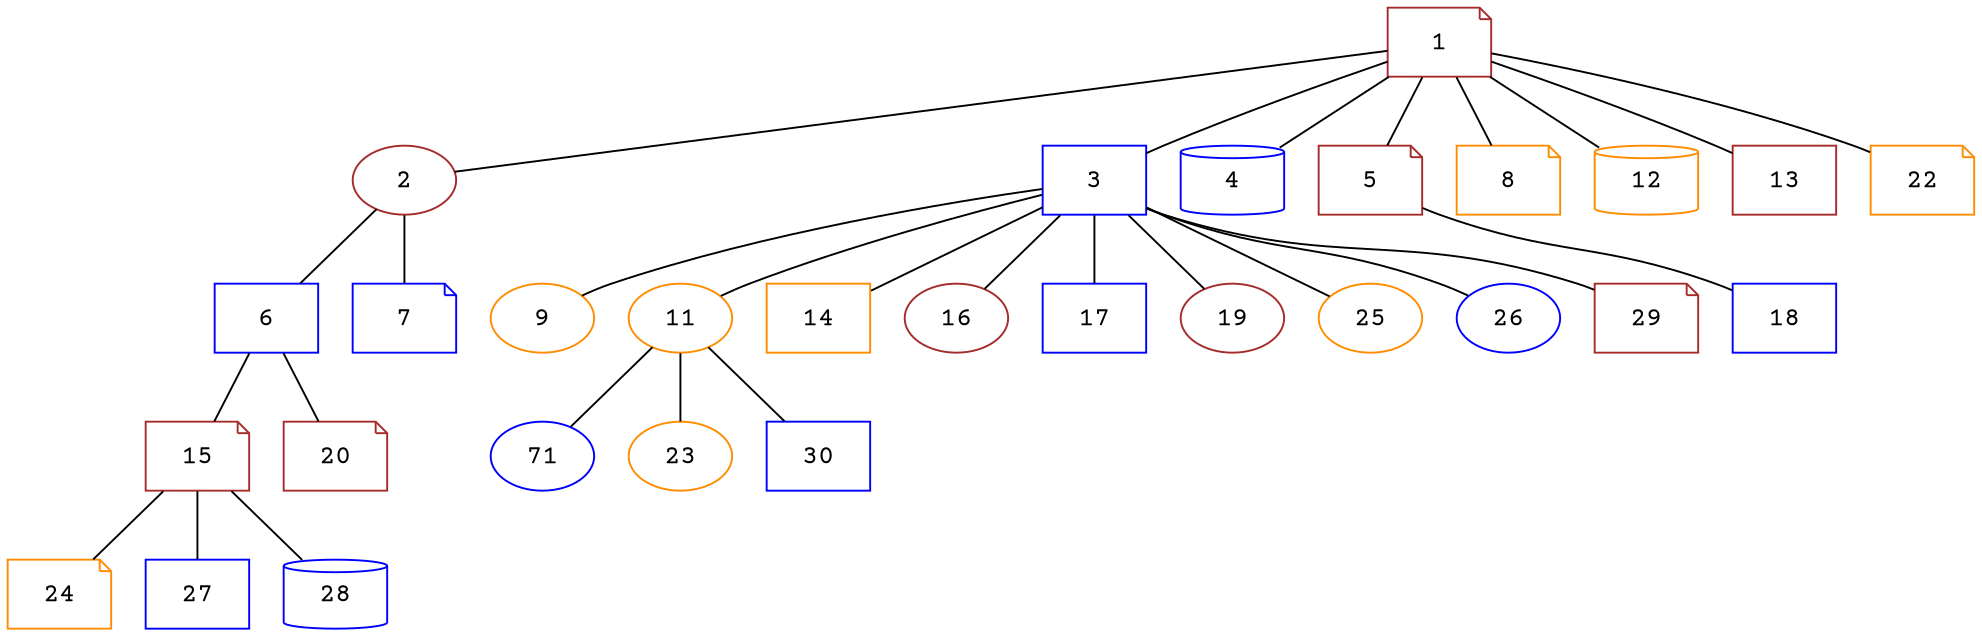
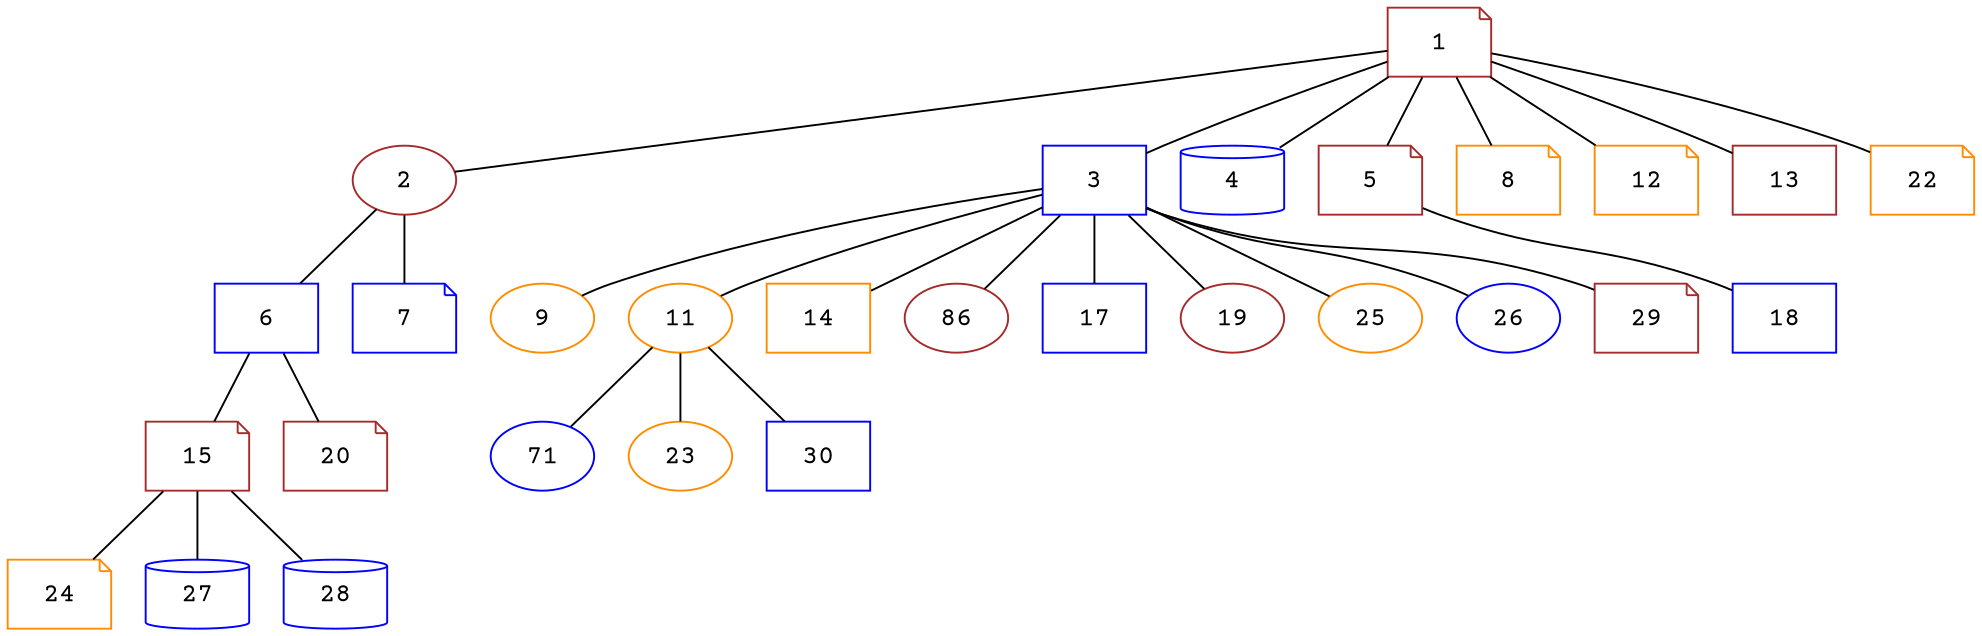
  graph {
    fontname="Courier Prime"
    node [color=blue fontname="Courier Prime" shape=note]
    edge [fontname="Courier Prime"]
    1 [color=brown]
    2 [color=brown shape=ellipse]
    3 [shape=box]
    4 [shape=cylinder]
    5 [color=brown]
    8 [color=darkorange]
-   12 [color=darkorange shape=cylinder]
+   12 [color=darkorange]
    13 [color=brown shape=box]
    22 [color=darkorange]
    6 [shape=box]
    7
    9 [color=darkorange shape=ellipse]
    11 [color=darkorange shape=ellipse]
    14 [color=darkorange shape=box]
-   16 [color=brown shape=ellipse]
+   16 [color=brown shape=ellipse label=86]
    17 [shape=box]
    19 [color=brown shape=ellipse]
    25 [color=darkorange shape=ellipse]
    26 [shape=ellipse]
    29 [color=brown]
    18 [shape=box]
    15 [color=brown]
    20 [color=brown]
    n24 [label=71 shape=ellipse]
    23 [color=darkorange shape=ellipse]
    30 [shape=box]
    24 [color=darkorange]
-   27 [shape=box]
+   27 [shape=cylinder]
    28 [shape=cylinder]
    1 -- 2
    1 -- 3
    1 -- 4
    1 -- 5
    1 -- 8
    1 -- 12
    1 -- 13
    1 -- 22
    2 -- 6
    2 -- 7
    3 -- 9
    3 -- 11
    3 -- 14
    3 -- 16
    3 -- 17
    3 -- 19
    3 -- 25
    3 -- 26
    3 -- 29
    5 -- 18
    6 -- 15
    6 -- 20
    11 -- n24
    11 -- 23
    11 -- 30
    15 -- 24
    15 -- 27
    15 -- 28
  }
